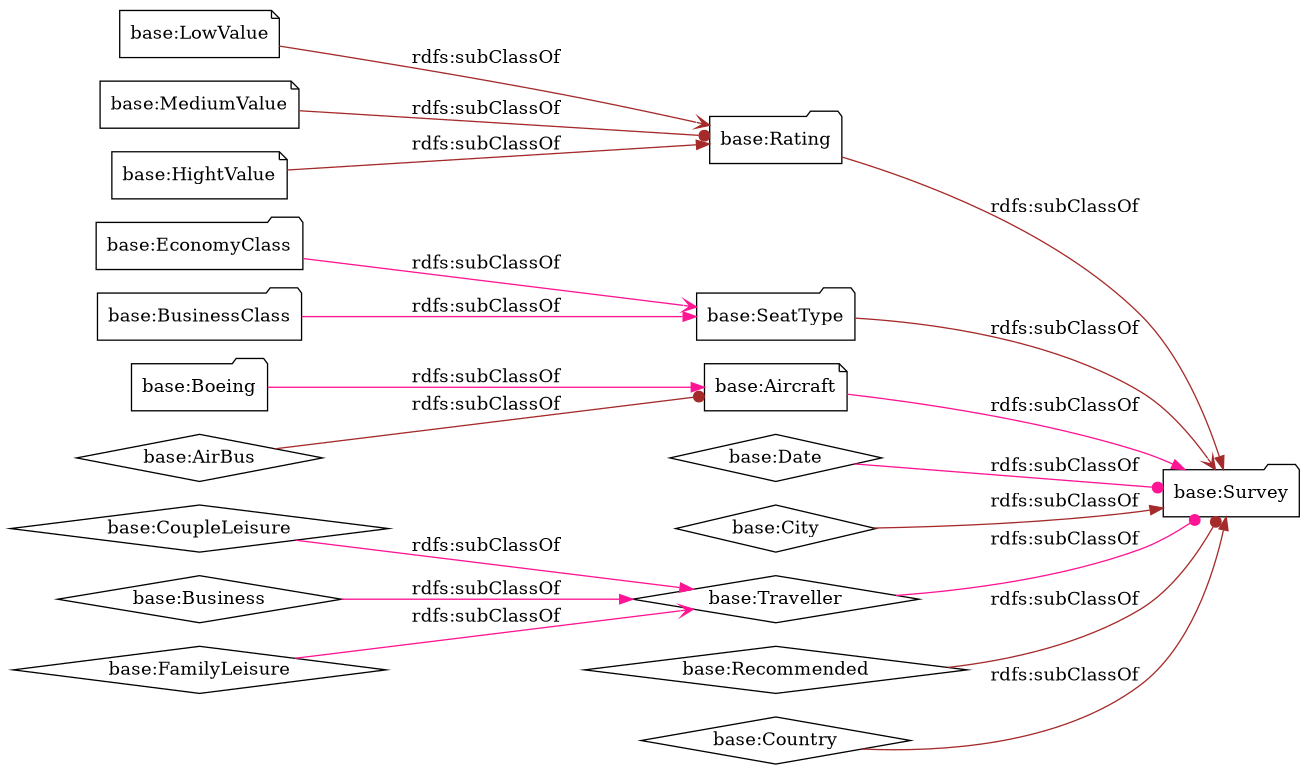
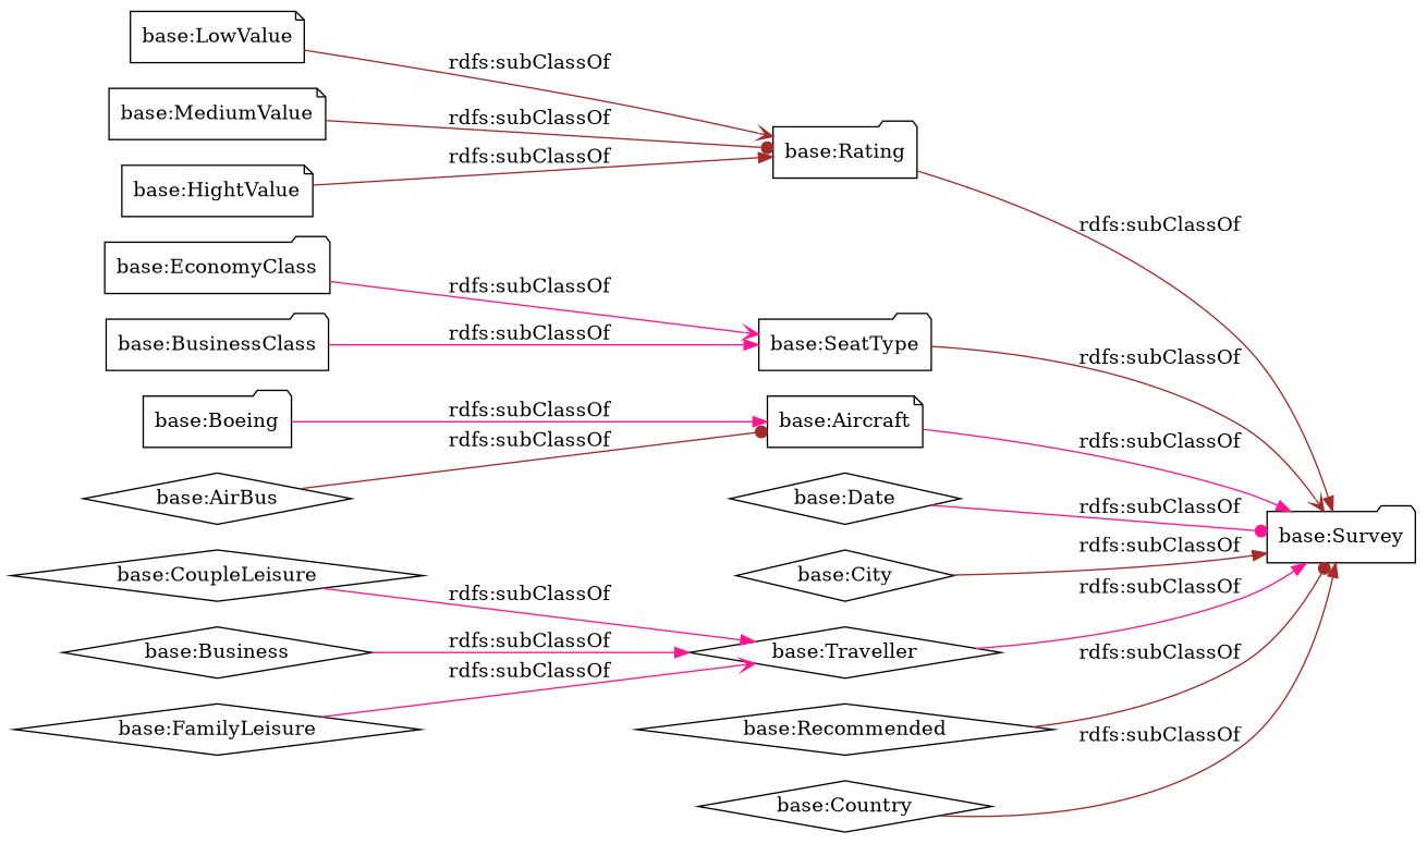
  digraph {
    rankdir=LR
    node [color=black shape=diamond]
    edge [arrowhead=normal color=deeppink]
    "base:CoupleLeisure"
    "base:Traveller"
    "base:Survey" [shape=folder]
    "base:Rating" [shape=folder]
    "base:SeatType" [shape=folder]
    "base:FamilyLeisure"
    "base:Date"
    "base:MediumValue" [shape=note]
    "base:City"
    "base:Aircraft" [shape=note]
    "base:Boeing" [shape=folder]
    "base:Business"
    "base:AirBus"
    "base:Recommended"
    "base:HightValue" [shape=note]
    "base:EconomyClass" [shape=folder]
    "base:Country"
    "base:BusinessClass" [shape=folder]
    "base:LowValue" [shape=note]
    "base:CoupleLeisure" -> "base:Traveller" [label="rdfs:subClassOf"]
-   "base:Traveller" -> "base:Survey" [arrowhead=dot label="rdfs:subClassOf"]
+   "base:Traveller" -> "base:Survey" [label="rdfs:subClassOf"]
    "base:Rating" -> "base:Survey" [color=brown label="rdfs:subClassOf"]
    "base:SeatType" -> "base:Survey" [arrowhead=vee color=brown label="rdfs:subClassOf"]
    "base:FamilyLeisure" -> "base:Traveller" [arrowhead=vee label="rdfs:subClassOf"]
    "base:Date" -> "base:Survey" [arrowhead=dot label="rdfs:subClassOf"]
    "base:MediumValue" -> "base:Rating" [arrowhead=dot color=brown label="rdfs:subClassOf"]
    "base:City" -> "base:Survey" [color=brown label="rdfs:subClassOf"]
    "base:Aircraft" -> "base:Survey" [label="rdfs:subClassOf"]
    "base:Boeing" -> "base:Aircraft" [label="rdfs:subClassOf"]
    "base:Business" -> "base:Traveller" [label="rdfs:subClassOf"]
    "base:AirBus" -> "base:Aircraft" [arrowhead=dot color=brown label="rdfs:subClassOf"]
    "base:Recommended" -> "base:Survey" [arrowhead=dot color=brown label="rdfs:subClassOf"]
    "base:HightValue" -> "base:Rating" [color=brown label="rdfs:subClassOf"]
    "base:EconomyClass" -> "base:SeatType" [arrowhead=vee label="rdfs:subClassOf"]
    "base:Country" -> "base:Survey" [color=brown label="rdfs:subClassOf"]
    "base:BusinessClass" -> "base:SeatType" [label="rdfs:subClassOf"]
    "base:LowValue" -> "base:Rating" [arrowhead=vee color=brown label="rdfs:subClassOf"]
  }
